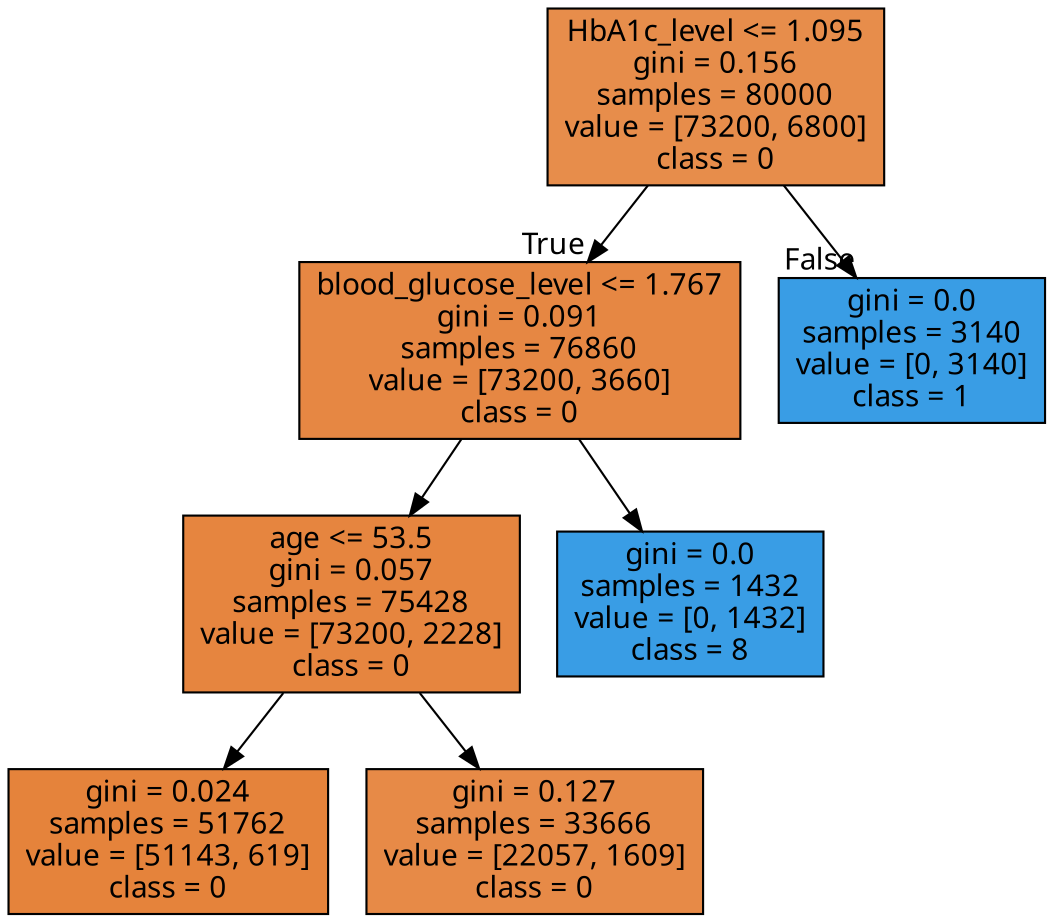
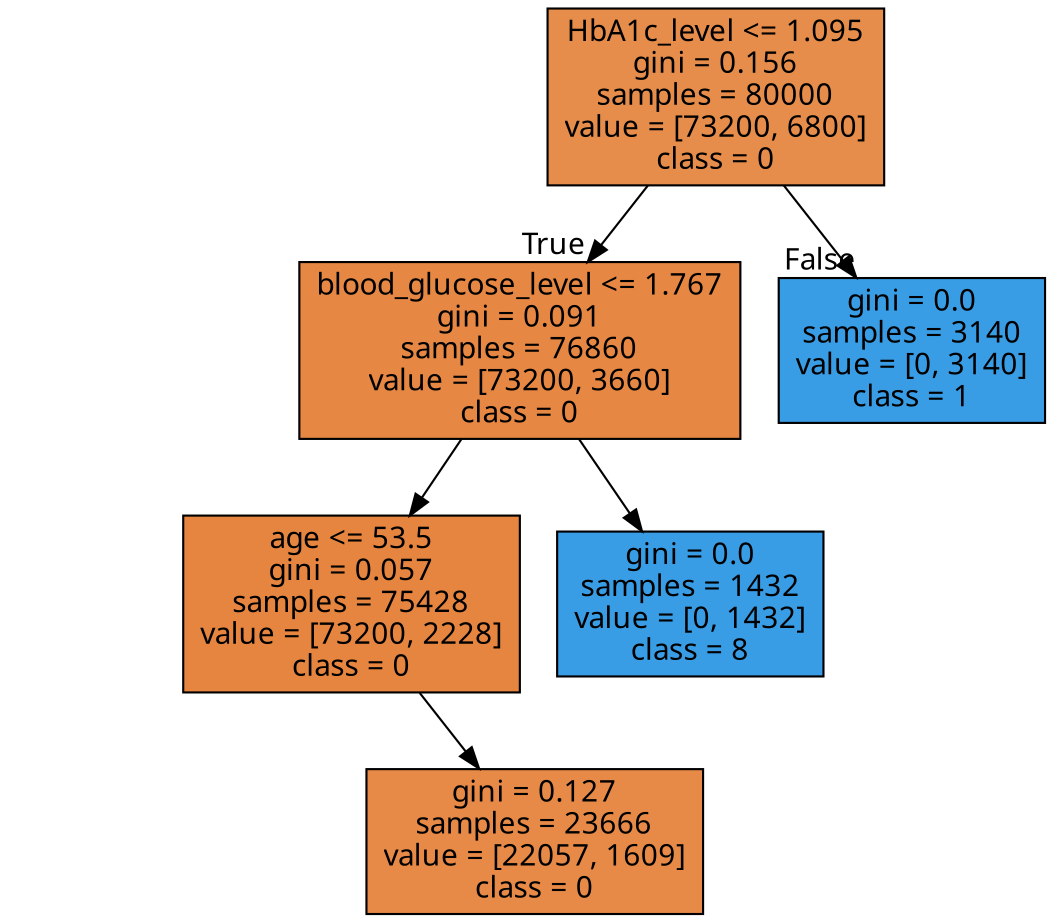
  digraph {
    fontname="Noto Sans"
    node [color=black fillcolor="#399de5" fontname="Noto Sans" shape=box style=filled]
    edge [fontname="Noto Sans"]
    n1 [fillcolor="#e78d4b" label="HbA1c_level <= 1.095\ngini = 0.156\nsamples = 80000\nvalue = [73200, 6800]\nclass = 0"]
    n2 [fillcolor="#e68743" label="blood_glucose_level <= 1.767\ngini = 0.091\nsamples = 76860\nvalue = [73200, 3660]\nclass = 0"]
    n3 [label="gini = 0.0\nsamples = 3140\nvalue = [0, 3140]\nclass = 1"]
    n4 [fillcolor="#e6853f" label="age <= 53.5\ngini = 0.057\nsamples = 75428\nvalue = [73200, 2228]\nclass = 0"]
    n5 [label="gini = 0.0\nsamples = 1432\nvalue = [0, 1432]\nclass = 8"]
-   n6 [fillcolor="#e5833b" label="gini = 0.024\nsamples = 51762\nvalue = [51143, 619]\nclass = 0"]
-   n7 [fillcolor="#e78a47" label="gini = 0.127\nsamples = 33666\nvalue = [22057, 1609]\nclass = 0"]
+   n7 [fillcolor="#e78a47" label="gini = 0.127\nsamples = 23666\nvalue = [22057, 1609]\nclass = 0"]
    n1 -> n2 [headlabel=True labelangle=45 labeldistance=2.5]
    n1 -> n3 [headlabel=False labelangle=-45 labeldistance=2.5]
    n2 -> n4
    n2 -> n5
-   n4 -> n6
    n4 -> n7
  }
